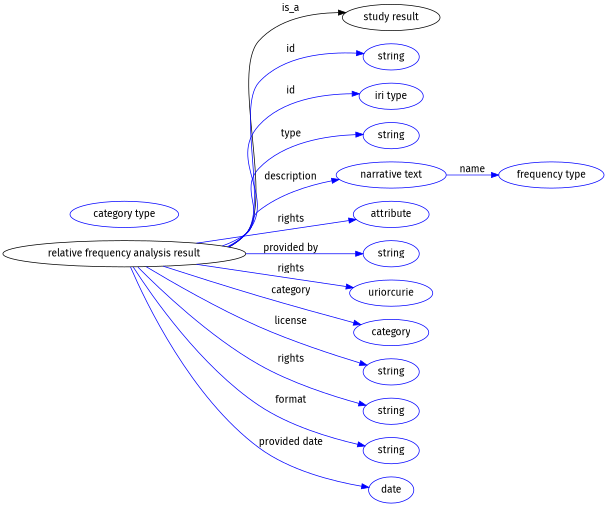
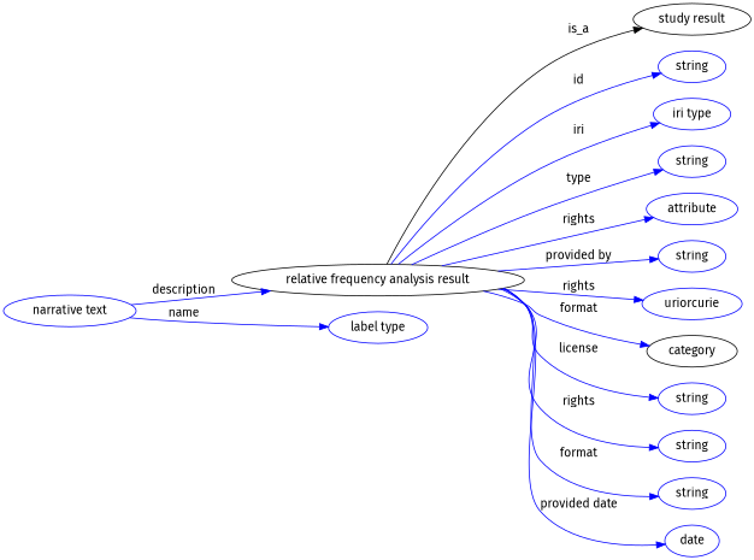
  digraph {
    fontname="Fira Sans"
    rankdir=LR
    node [fontname="Fira Sans" color=blue]
    edge [fontname="Fira Sans" color=blue style=solid]
    n1 [height=0.5 label="relative frequency analysis result" width=4.6218 color=""]
    "study result" [height=0.5 width=1.8596 color=""]
    n3 [height=0.5 label=string width=1.0652]
    n4 [height=0.5 label="iri type" width=1.2277]
    n5 [height=0.5 label=string width=1.0652]
    n6 [height=0.5 label="narrative text" width=2.0943]
    n7 [height=0.5 label=attribute width=1.4443]
    n8 [height=0.5 label=string width=1.0652]
    n9 [height=0.5 label=uriorcurie width=1.5887]
-   category [height=0.5 width=1.4263]
+   category [height=0.5 width=1.4263 color=""]
    n11 [height=0.5 label=string width=1.0652]
    n12 [height=0.5 label=string width=1.0652]
    n13 [height=0.5 label=string width=1.0652]
    n14 [height=0.5 label=date width=0.86659]
-   n15 [height=0.5 label="frequency type" width=1.5707]
-   n16 [height=0.5 label="category type" width=2.0762]
+   n15 [height=0.5 label="label type" width=1.5707]
    n1 -> "study result" [label=is_a color="" style=""]
    n1 -> n3 [label=id]
-   n1 -> n4 [label=id]
+   n1 -> n4 [label=iri]
    n1 -> n5 [label=type]
-   n1 -> n6 [label=description]
+   n6 -> n1 [label=description]
    n1 -> n7 [label=rights]
    n1 -> n8 [label="provided by"]
    n1 -> n9 [label=rights]
-   n1 -> category [label=category]
+   n1 -> category [label=format]
    n1 -> n11 [label=license]
    n1 -> n12 [label=rights]
    n1 -> n13 [label=format]
    n1 -> n14 [label="provided date"]
    n6 -> n15 [label=name]
  }
